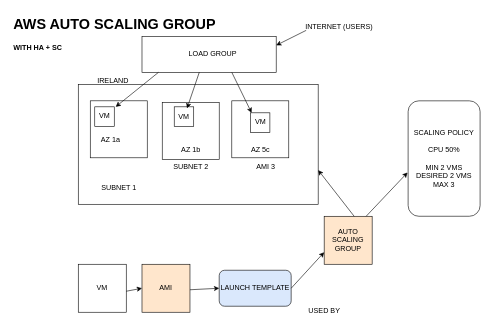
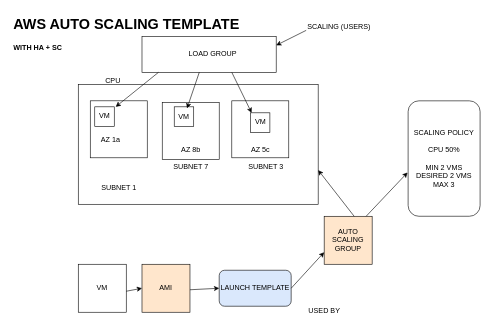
  <mxCell id="0" />
  <mxCell id="1" parent="0" />
  <mxCell id="2" value="" style="rounded=0;whiteSpace=wrap;html=1;" vertex="1" parent="1"><mxGeometry x="130" y="140" width="400" height="200" as="geometry" /></mxCell>
  <mxCell id="3" value="" style="whiteSpace=wrap;html=1;aspect=fixed;" vertex="1" parent="1"><mxGeometry x="270" y="170" width="95" height="95" as="geometry" /></mxCell>
  <mxCell id="4" value="" style="whiteSpace=wrap;html=1;aspect=fixed;" vertex="1" parent="1"><mxGeometry x="150" y="167.5" width="95" height="95" as="geometry" /></mxCell>
  <mxCell id="5" value="" style="whiteSpace=wrap;html=1;aspect=fixed;" vertex="1" parent="1"><mxGeometry x="386" y="167.5" width="95" height="95" as="geometry" /></mxCell>
  <mxCell id="6" value="" style="whiteSpace=wrap;html=1;aspect=fixed;" vertex="1" parent="1"><mxGeometry x="157.5" y="177.5" width="32.5" height="32.5" as="geometry" /></mxCell>
  <mxCell id="7" value="" style="whiteSpace=wrap;html=1;aspect=fixed;" vertex="1" parent="1"><mxGeometry x="290" y="177.5" width="32.5" height="32.5" as="geometry" /></mxCell>
  <mxCell id="8" value="" style="whiteSpace=wrap;html=1;aspect=fixed;" vertex="1" parent="1"><mxGeometry x="417" y="187.5" width="32.5" height="32.5" as="geometry" /></mxCell>
  <mxCell id="9" value="VM" style="text;html=1;align=center;verticalAlign=middle;whiteSpace=wrap;rounded=0;" vertex="1" parent="1"><mxGeometry x="143.75" y="177.5" width="60" height="30" as="geometry" /></mxCell>
  <mxCell id="10" value="VM" style="text;html=1;align=center;verticalAlign=middle;whiteSpace=wrap;rounded=0;" vertex="1" parent="1"><mxGeometry x="276.25" y="180" width="60" height="30" as="geometry" /></mxCell>
  <mxCell id="11" value="VM" style="text;html=1;align=center;verticalAlign=middle;whiteSpace=wrap;rounded=0;" vertex="1" parent="1"><mxGeometry x="404" y="187.5" width="60" height="30" as="geometry" /></mxCell>
  <mxCell id="12" value="SUBNET 1" style="text;html=1;align=center;verticalAlign=middle;whiteSpace=wrap;rounded=0;" vertex="1" parent="1"><mxGeometry x="158.75" y="297.5" width="77.5" height="30" as="geometry" /></mxCell>
- <mxCell id="13" value="SUBNET 2" style="text;html=1;align=center;verticalAlign=middle;whiteSpace=wrap;rounded=0;" vertex="1" parent="1"><mxGeometry x="278.75" y="262.5" width="77.5" height="30" as="geometry" /></mxCell>
- <mxCell id="14" value="AMI 3" style="text;html=1;align=center;verticalAlign=middle;whiteSpace=wrap;rounded=0;" vertex="1" parent="1"><mxGeometry x="403.5" y="262.5" width="77.5" height="30" as="geometry" /></mxCell>
+ <mxCell id="13" value="SUBNET 7" style="text;html=1;align=center;verticalAlign=middle;whiteSpace=wrap;rounded=0;" vertex="1" parent="1"><mxGeometry x="278.75" y="262.5" width="77.5" height="30" as="geometry" /></mxCell>
+ <mxCell id="14" value="SUBNET 3" style="text;html=1;align=center;verticalAlign=middle;whiteSpace=wrap;rounded=0;" vertex="1" parent="1"><mxGeometry x="403.5" y="262.5" width="77.5" height="30" as="geometry" /></mxCell>
  <mxCell id="15" value="AZ 1a" style="text;html=1;align=center;verticalAlign=middle;whiteSpace=wrap;rounded=0;" vertex="1" parent="1"><mxGeometry x="153.75" y="217.5" width="60" height="30" as="geometry" /></mxCell>
- <mxCell id="16" value="AZ 1b" style="text;html=1;align=center;verticalAlign=middle;whiteSpace=wrap;rounded=0;" vertex="1" parent="1"><mxGeometry x="287.5" y="235" width="60" height="30" as="geometry" /></mxCell>
+ <mxCell id="16" value="AZ 8b" style="text;html=1;align=center;verticalAlign=middle;whiteSpace=wrap;rounded=0;" vertex="1" parent="1"><mxGeometry x="287.5" y="235" width="60" height="30" as="geometry" /></mxCell>
  <mxCell id="17" value="AZ 5c" style="text;html=1;align=center;verticalAlign=middle;whiteSpace=wrap;rounded=0;" vertex="1" parent="1"><mxGeometry x="404" y="235" width="60" height="30" as="geometry" /></mxCell>
  <mxCell id="18" value="" style="rounded=0;whiteSpace=wrap;html=1;" vertex="1" parent="1"><mxGeometry x="236.25" y="60" width="223.75" height="60" as="geometry" /></mxCell>
  <mxCell id="19" value="LOAD GROUP" style="text;html=1;align=center;verticalAlign=middle;whiteSpace=wrap;rounded=0;" vertex="1" parent="1"><mxGeometry x="287.5" y="75" width="132.5" height="30" as="geometry" /></mxCell>
  <mxCell id="20" value="" style="endArrow=classic;html=1;rounded=0;" edge="1" parent="1" target="9"><mxGeometry width="50" height="50" relative="1" as="geometry"><mxPoint x="263.75" y="120" as="sourcePoint" /><mxPoint x="203.75" y="200" as="targetPoint" /></mxGeometry></mxCell>
  <mxCell id="21" value="" style="endArrow=classic;html=1;rounded=0;" edge="1" parent="1" target="10"><mxGeometry width="50" height="50" relative="1" as="geometry"><mxPoint x="331.75" y="120" as="sourcePoint" /><mxPoint x="260" y="178" as="targetPoint" /></mxGeometry></mxCell>
  <mxCell id="22" value="" style="endArrow=classic;html=1;rounded=0;entryX=0.25;entryY=0;entryDx=0;entryDy=0;" edge="1" parent="1" target="11"><mxGeometry width="50" height="50" relative="1" as="geometry"><mxPoint x="386" y="120" as="sourcePoint" /><mxPoint x="365.25" y="180" as="targetPoint" /></mxGeometry></mxCell>
  <mxCell id="23" value="VM" style="whiteSpace=wrap;html=1;aspect=fixed;" vertex="1" parent="1"><mxGeometry x="130" y="440" width="80" height="80" as="geometry" /></mxCell>
  <mxCell id="24" value="AUTO SCALING GROUP" style="whiteSpace=wrap;html=1;aspect=fixed;fillColor=#ffe6cc;" vertex="1" parent="1"><mxGeometry x="540" y="360" width="80" height="80" as="geometry" /></mxCell>
  <mxCell id="25" value="AMI" style="whiteSpace=wrap;html=1;aspect=fixed;fillColor=#ffe6cc;" vertex="1" parent="1"><mxGeometry x="236.25" y="440" width="80" height="80" as="geometry" /></mxCell>
  <mxCell id="26" value="LAUNCH TEMPLATE" style="rounded=1;whiteSpace=wrap;html=1;fillColor=#dae8fc;" vertex="1" parent="1"><mxGeometry x="365" y="450" width="120" height="60" as="geometry" /></mxCell>
  <mxCell id="27" value="SCALING POLICY&lt;div&gt;&lt;br&gt;&lt;div&gt;CPU 50%&lt;/div&gt;&lt;div&gt;&lt;br&gt;&lt;/div&gt;&lt;div&gt;MIN 2 VMS&lt;/div&gt;&lt;div&gt;DESIRED 2 VMS&lt;/div&gt;&lt;div&gt;MAX 3&lt;/div&gt;&lt;/div&gt;" style="rounded=1;whiteSpace=wrap;html=1;direction=south;" vertex="1" parent="1"><mxGeometry x="680" y="167.5" width="120" height="192.5" as="geometry" /></mxCell>
  <mxCell id="28" value="" style="endArrow=classic;html=1;rounded=0;entryX=0;entryY=0.5;entryDx=0;entryDy=0;" edge="1" parent="1" target="25"><mxGeometry width="50" height="50" relative="1" as="geometry"><mxPoint x="210" y="485" as="sourcePoint" /><mxPoint x="236.25" y="475" as="targetPoint" /></mxGeometry></mxCell>
  <mxCell id="29" value="" style="endArrow=classic;html=1;rounded=0;entryX=0;entryY=0.5;entryDx=0;entryDy=0;" edge="1" parent="1" target="26"><mxGeometry width="50" height="50" relative="1" as="geometry"><mxPoint x="316.25" y="482.5" as="sourcePoint" /><mxPoint x="342.25" y="477.5" as="targetPoint" /></mxGeometry></mxCell>
  <mxCell id="30" value="" style="endArrow=classic;html=1;rounded=0;entryX=0;entryY=0.75;entryDx=0;entryDy=0;" edge="1" parent="1" target="24"><mxGeometry width="50" height="50" relative="1" as="geometry"><mxPoint x="485" y="480" as="sourcePoint" /><mxPoint x="535" y="430" as="targetPoint" /></mxGeometry></mxCell>
  <mxCell id="31" value="USED BY" style="text;html=1;align=center;verticalAlign=middle;resizable=0;points=[];autosize=1;strokeColor=none;fillColor=none;" vertex="1" parent="1"><mxGeometry x="500" y="503" width="80" height="30" as="geometry" /></mxCell>
  <mxCell id="32" value="" style="endArrow=classic;html=1;rounded=0;entryX=1;entryY=0.715;entryDx=0;entryDy=0;entryPerimeter=0;" edge="1" parent="1" target="2"><mxGeometry width="50" height="50" relative="1" as="geometry"><mxPoint x="590" y="360" as="sourcePoint" /><mxPoint x="640" y="310" as="targetPoint" /></mxGeometry></mxCell>
  <mxCell id="33" value="" style="endArrow=classic;html=1;rounded=0;entryX=0.621;entryY=1.008;entryDx=0;entryDy=0;entryPerimeter=0;" edge="1" parent="1" target="27"><mxGeometry width="50" height="50" relative="1" as="geometry"><mxPoint x="610" y="360" as="sourcePoint" /><mxPoint x="660" y="310" as="targetPoint" /></mxGeometry></mxCell>
  <mxCell id="34" value="" style="endArrow=classic;html=1;rounded=0;entryX=0.825;entryY=-0.025;entryDx=0;entryDy=0;entryPerimeter=0;" edge="1" parent="1"><mxGeometry width="50" height="50" relative="1" as="geometry"><mxPoint x="510" y="50" as="sourcePoint" /><mxPoint x="460" y="75" as="targetPoint" /></mxGeometry></mxCell>
- <mxCell id="35" value="INTERNET (USERS)" style="text;html=1;align=center;verticalAlign=middle;whiteSpace=wrap;rounded=0;" vertex="1" parent="1"><mxGeometry x="500" y="30" width="130" height="30" as="geometry" /></mxCell>
- <mxCell id="36" value="IRELAND" style="text;html=1;align=center;verticalAlign=middle;whiteSpace=wrap;rounded=0;" vertex="1" parent="1"><mxGeometry x="157.5" y="120" width="60" height="30" as="geometry" /></mxCell>
- <mxCell id="37" value="&lt;h1 style=&quot;margin-top: 0px;&quot;&gt;AWS AUTO SCALING GROUP&lt;/h1&gt;&lt;p&gt;&lt;b&gt;WITH HA + SC&lt;/b&gt;&lt;/p&gt;" style="text;html=1;whiteSpace=wrap;overflow=hidden;rounded=0;" vertex="1" parent="1"><mxGeometry width="401.25" height="90" as="geometry" x="20" y="20" /></mxCell>
+ <mxCell id="35" value="SCALING (USERS)" style="text;html=1;align=center;verticalAlign=middle;whiteSpace=wrap;rounded=0;" vertex="1" parent="1"><mxGeometry x="500" y="30" width="130" height="30" as="geometry" /></mxCell>
+ <mxCell id="36" value="CPU" style="text;html=1;align=center;verticalAlign=middle;whiteSpace=wrap;rounded=0;" vertex="1" parent="1"><mxGeometry x="157.5" y="120" width="60" height="30" as="geometry" /></mxCell>
+ <mxCell id="37" value="&lt;h1 style=&quot;margin-top: 0px;&quot;&gt;AWS AUTO SCALING TEMPLATE&lt;/h1&gt;&lt;p&gt;&lt;b&gt;WITH HA + SC&lt;/b&gt;&lt;/p&gt;" style="text;html=1;whiteSpace=wrap;overflow=hidden;rounded=0;" vertex="1" parent="1"><mxGeometry width="401.25" height="90" as="geometry" x="20" y="20" /></mxCell>
